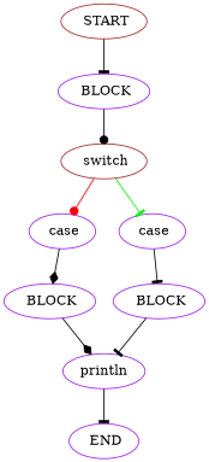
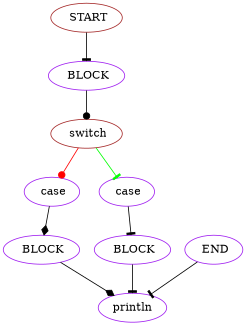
  digraph {
    node [color=purple]
    edge [arrowhead=tee color=black]
    n1 [color=brown label=" START"]
    n2 [label=" BLOCK"]
    n3 [color=brown label=" switch"]
    n4 [label=" case"]
    n5 [label=" case"]
    n6 [label=" BLOCK"]
    n7 [label=" BLOCK"]
    n8 [label=println]
    n9 [label=" END"]
    n1 -> n2
    n2 -> n3 [arrowhead=dot]
    n3 -> n4 [arrowhead=dot color=red]
    n3 -> n5 [color=green]
    n4 -> n6 [arrowhead=diamond]
    n5 -> n7
    n6 -> n8 [arrowhead=diamond]
    n7 -> n8
-   n8 -> n9
+   n9 -> n8
  }
